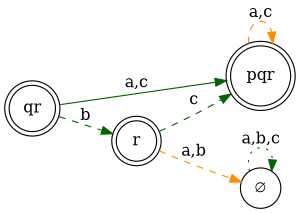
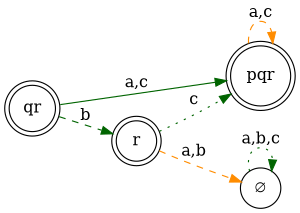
  digraph {
    rankdir=LR
    node [shape=doublecircle]
    edge [color=darkgreen style=dashed]
    pqr
    qr
    r
    "∅" [shape=circle]
    pqr -> pqr [color=darkorange label="a,c"]
    qr -> pqr [label="a,c" style=solid]
    qr -> r [label=b]
-   r -> pqr [label=c]
+   r -> pqr [label=c style=dotted]
    r -> "∅" [color=darkorange label="a,b"]
    "∅" -> "∅" [label="a,b,c" style=dotted]
  }
